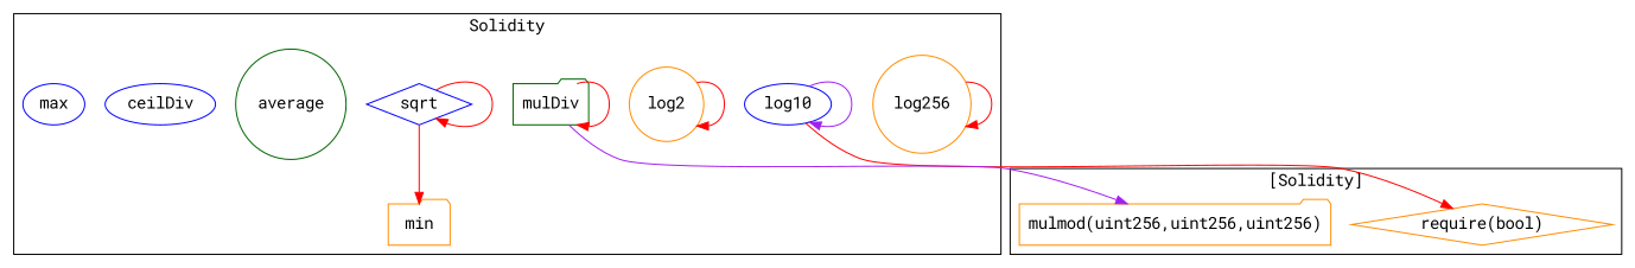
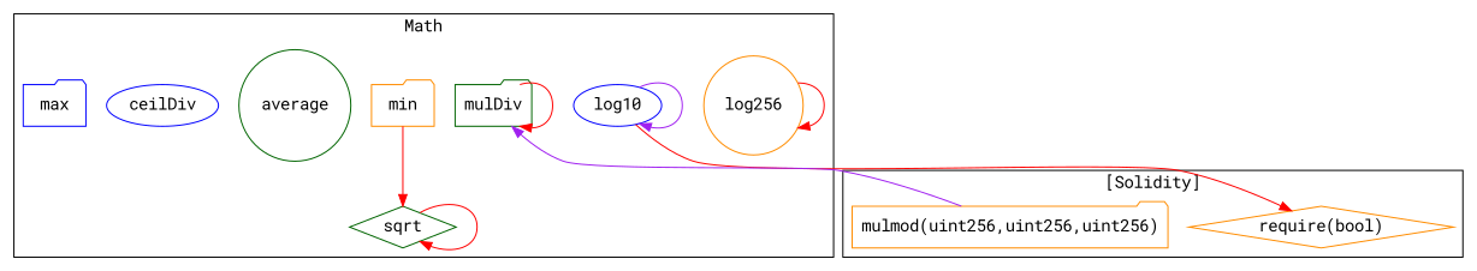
  strict digraph {
    fontname="Roboto Mono"
    node [color=darkorange fontname="Roboto Mono" shape=circle]
    edge [color=red fontname="Roboto Mono"]
    n1 [label=log256]
-   n2 [color=blue label=sqrt shape=diamond]
+   n2 [color=darkgreen label=sqrt shape=diamond]
    n3 [label=min shape=folder]
-   n4 [label=log2]
    n5 [color=blue label=log10 shape=ellipse]
    n6 [color=darkgreen label=mulDiv shape=folder]
    n7 [color=darkgreen label=average]
    n8 [color=blue label=ceilDiv shape=ellipse]
-   n9 [color=blue label=max shape=ellipse]
+   n9 [color=blue label=max shape=folder]
    "mulmod(uint256,uint256,uint256)" [shape=folder]
    "require(bool)" [shape=diamond]
    subgraph cluster_1 {
-     label=Solidity
+     label=Math
      n1
      n2
      n3
-     n4
      n5
      n6
      n7
      n8
      n9
    }
    subgraph cluster_2 {
      label="[Solidity]"
      "mulmod(uint256,uint256,uint256)"
      "require(bool)"
    }
    n1 -> n1
    n2 -> n2
-   n2 -> n3
-   n4 -> n4
+   n3 -> n2
    n5 -> n5 [color=purple]
    n5 -> "require(bool)"
    n6 -> n6
-   n6 -> "mulmod(uint256,uint256,uint256)" [color=purple]
+   "mulmod(uint256,uint256,uint256)" -> n6 [color=purple]
  }
